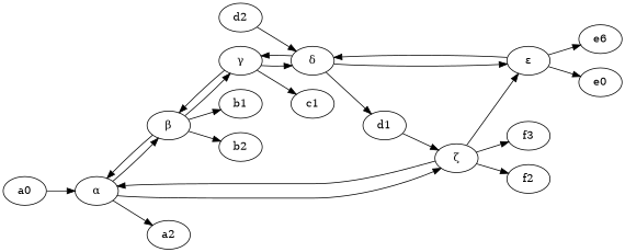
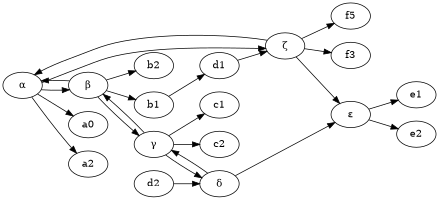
  digraph {
    rankdir=LR
    n1 [label="&alpha;"]
    n2 [label="&beta;"]
    n3 [label="&zeta;"]
    n4 [label=a0]
    a2
    n6 [label="&gamma;"]
    b1
    b2
    n9 [label="&epsilon;"]
    n10 [label=f3]
-   f2
+   f2 [label=f5]
    n12 [label="&delta;"]
    c1
+   c2
    d1
-   e1 [label=e6]
-   e2 [label=e0]
+   e1
+   e2
    d2
    n1 -> n2
    n1 -> n3
-   n4 -> n1
+   n1 -> n4
    n1 -> a2
    n2 -> n1
    n2 -> n6
    n2 -> b1
    n2 -> b2
    n3 -> n1
    n3 -> n9
    n3 -> n10
    n3 -> f2
    n6 -> n2
    n6 -> n12
    n6 -> c1
-   n9 -> n12
+   n6 -> c2
    n9 -> e1
    n9 -> e2
    n12 -> n6
    n12 -> n9
-   n12 -> d1
+   b1 -> d1
    d1 -> n3
    d2 -> n12
  }
